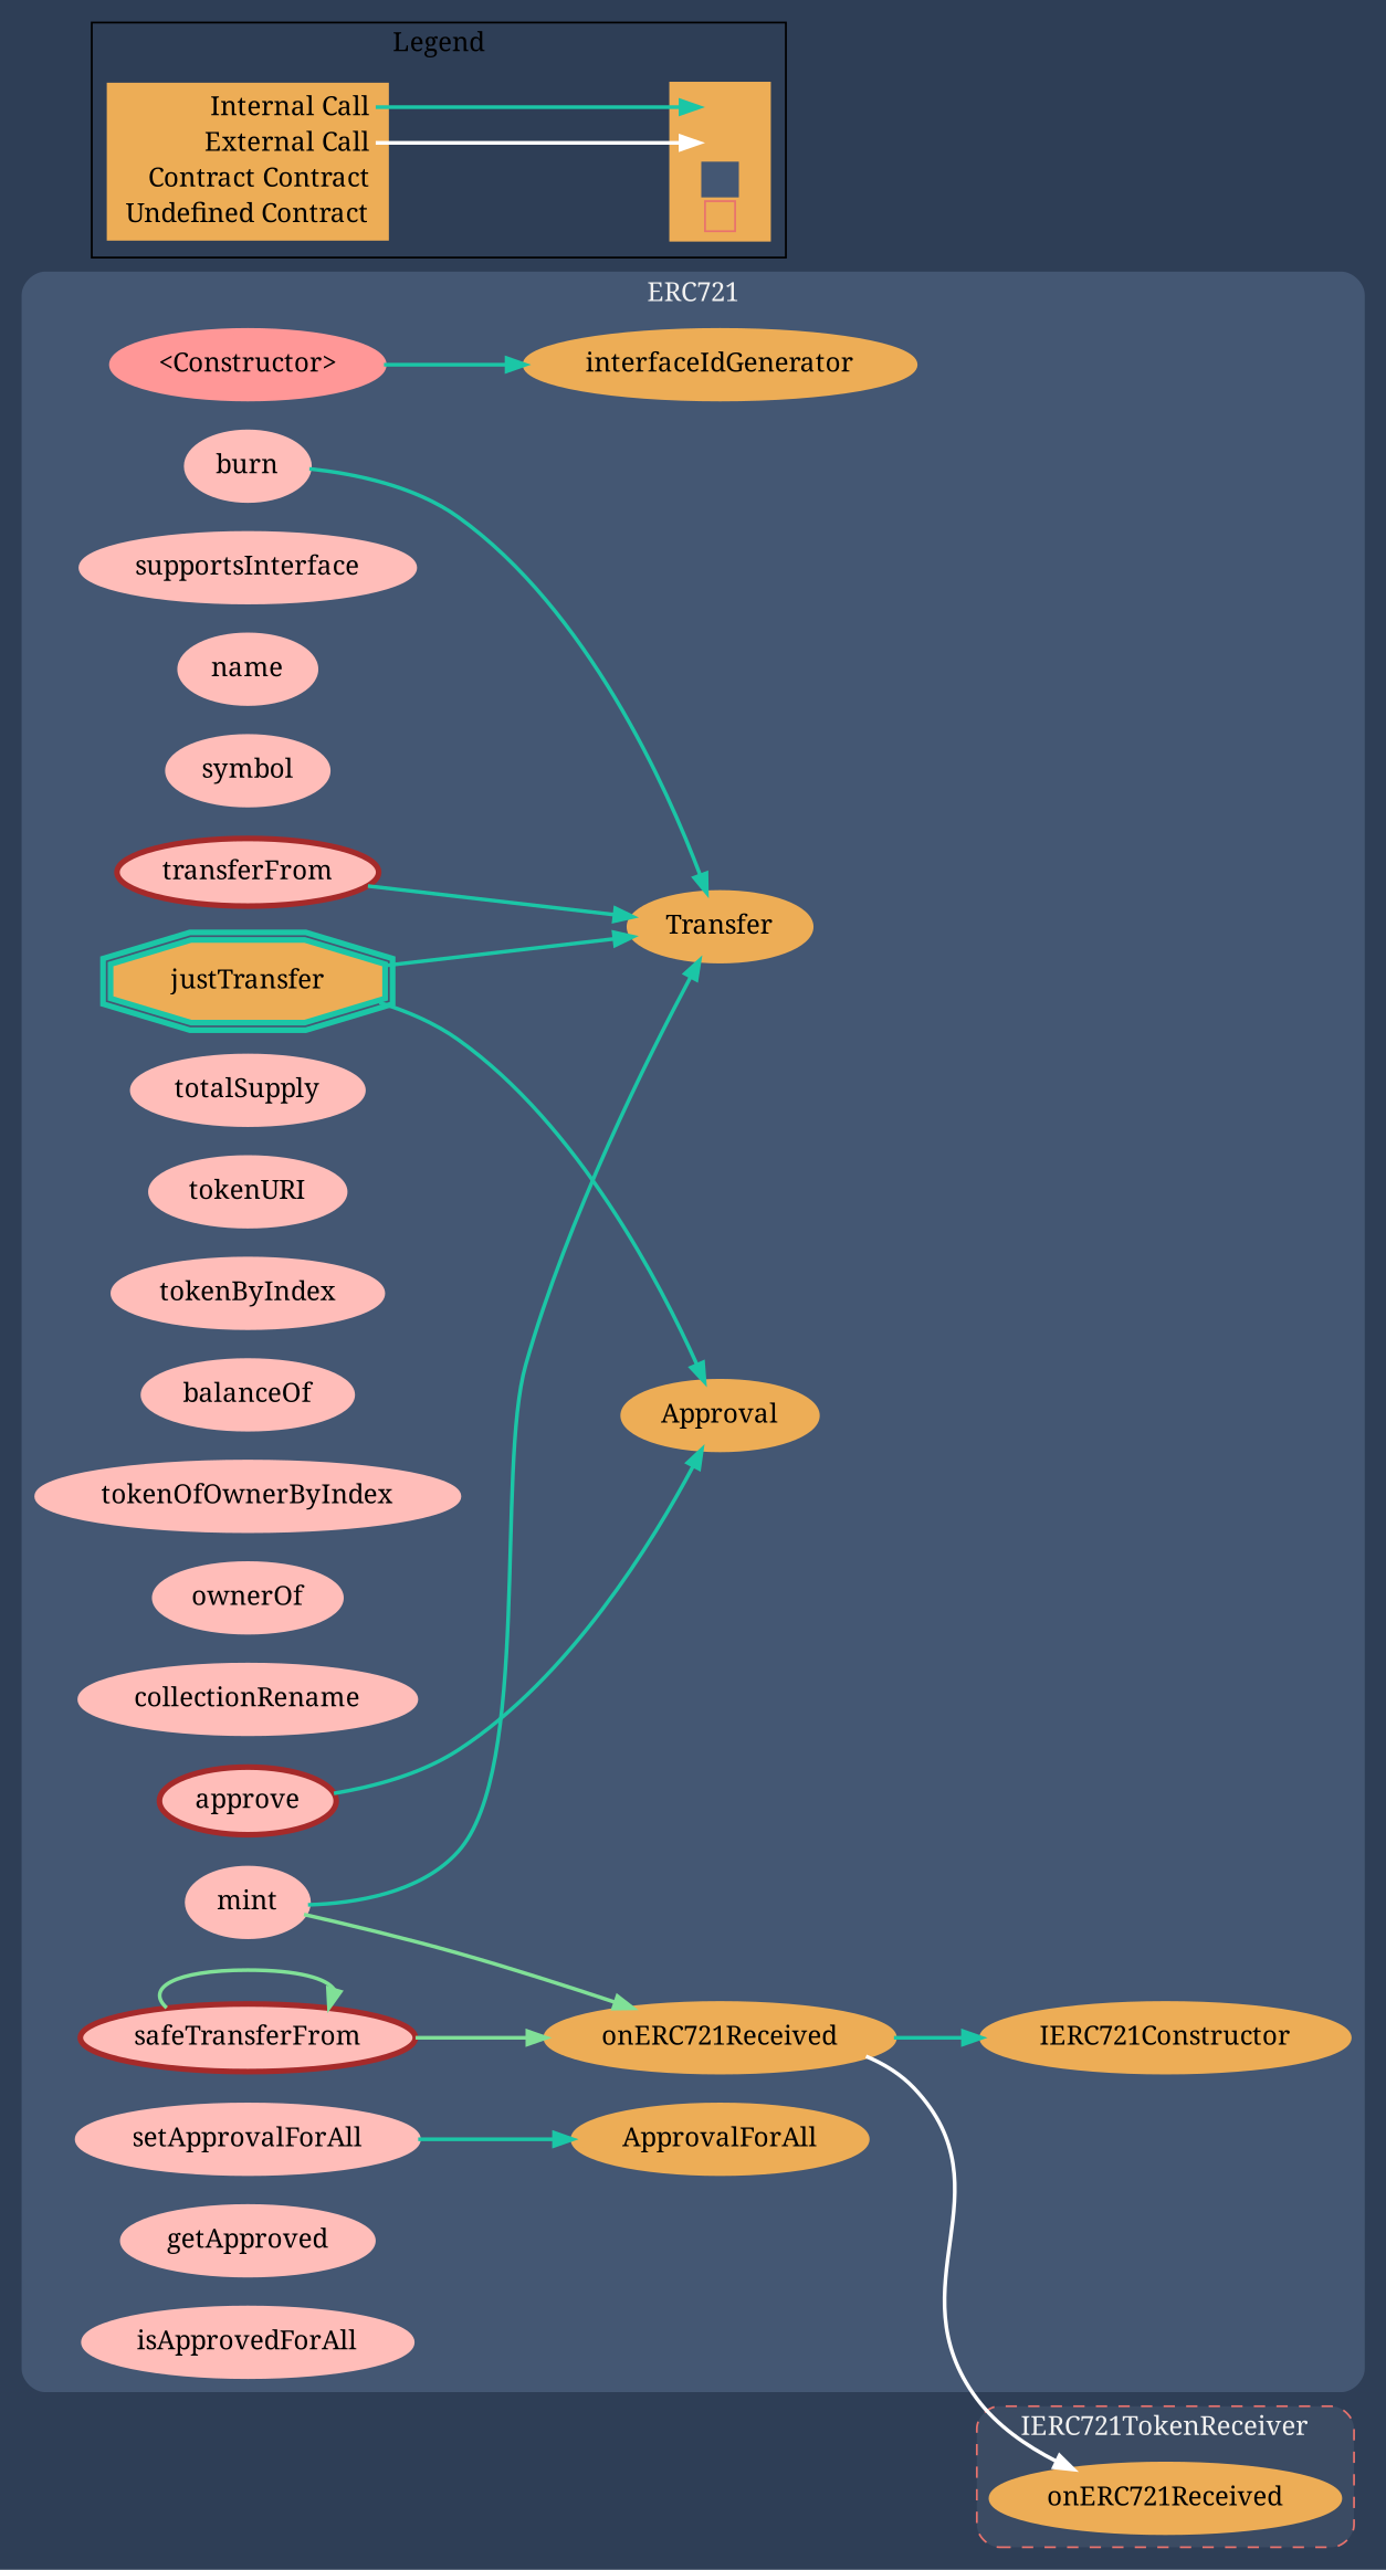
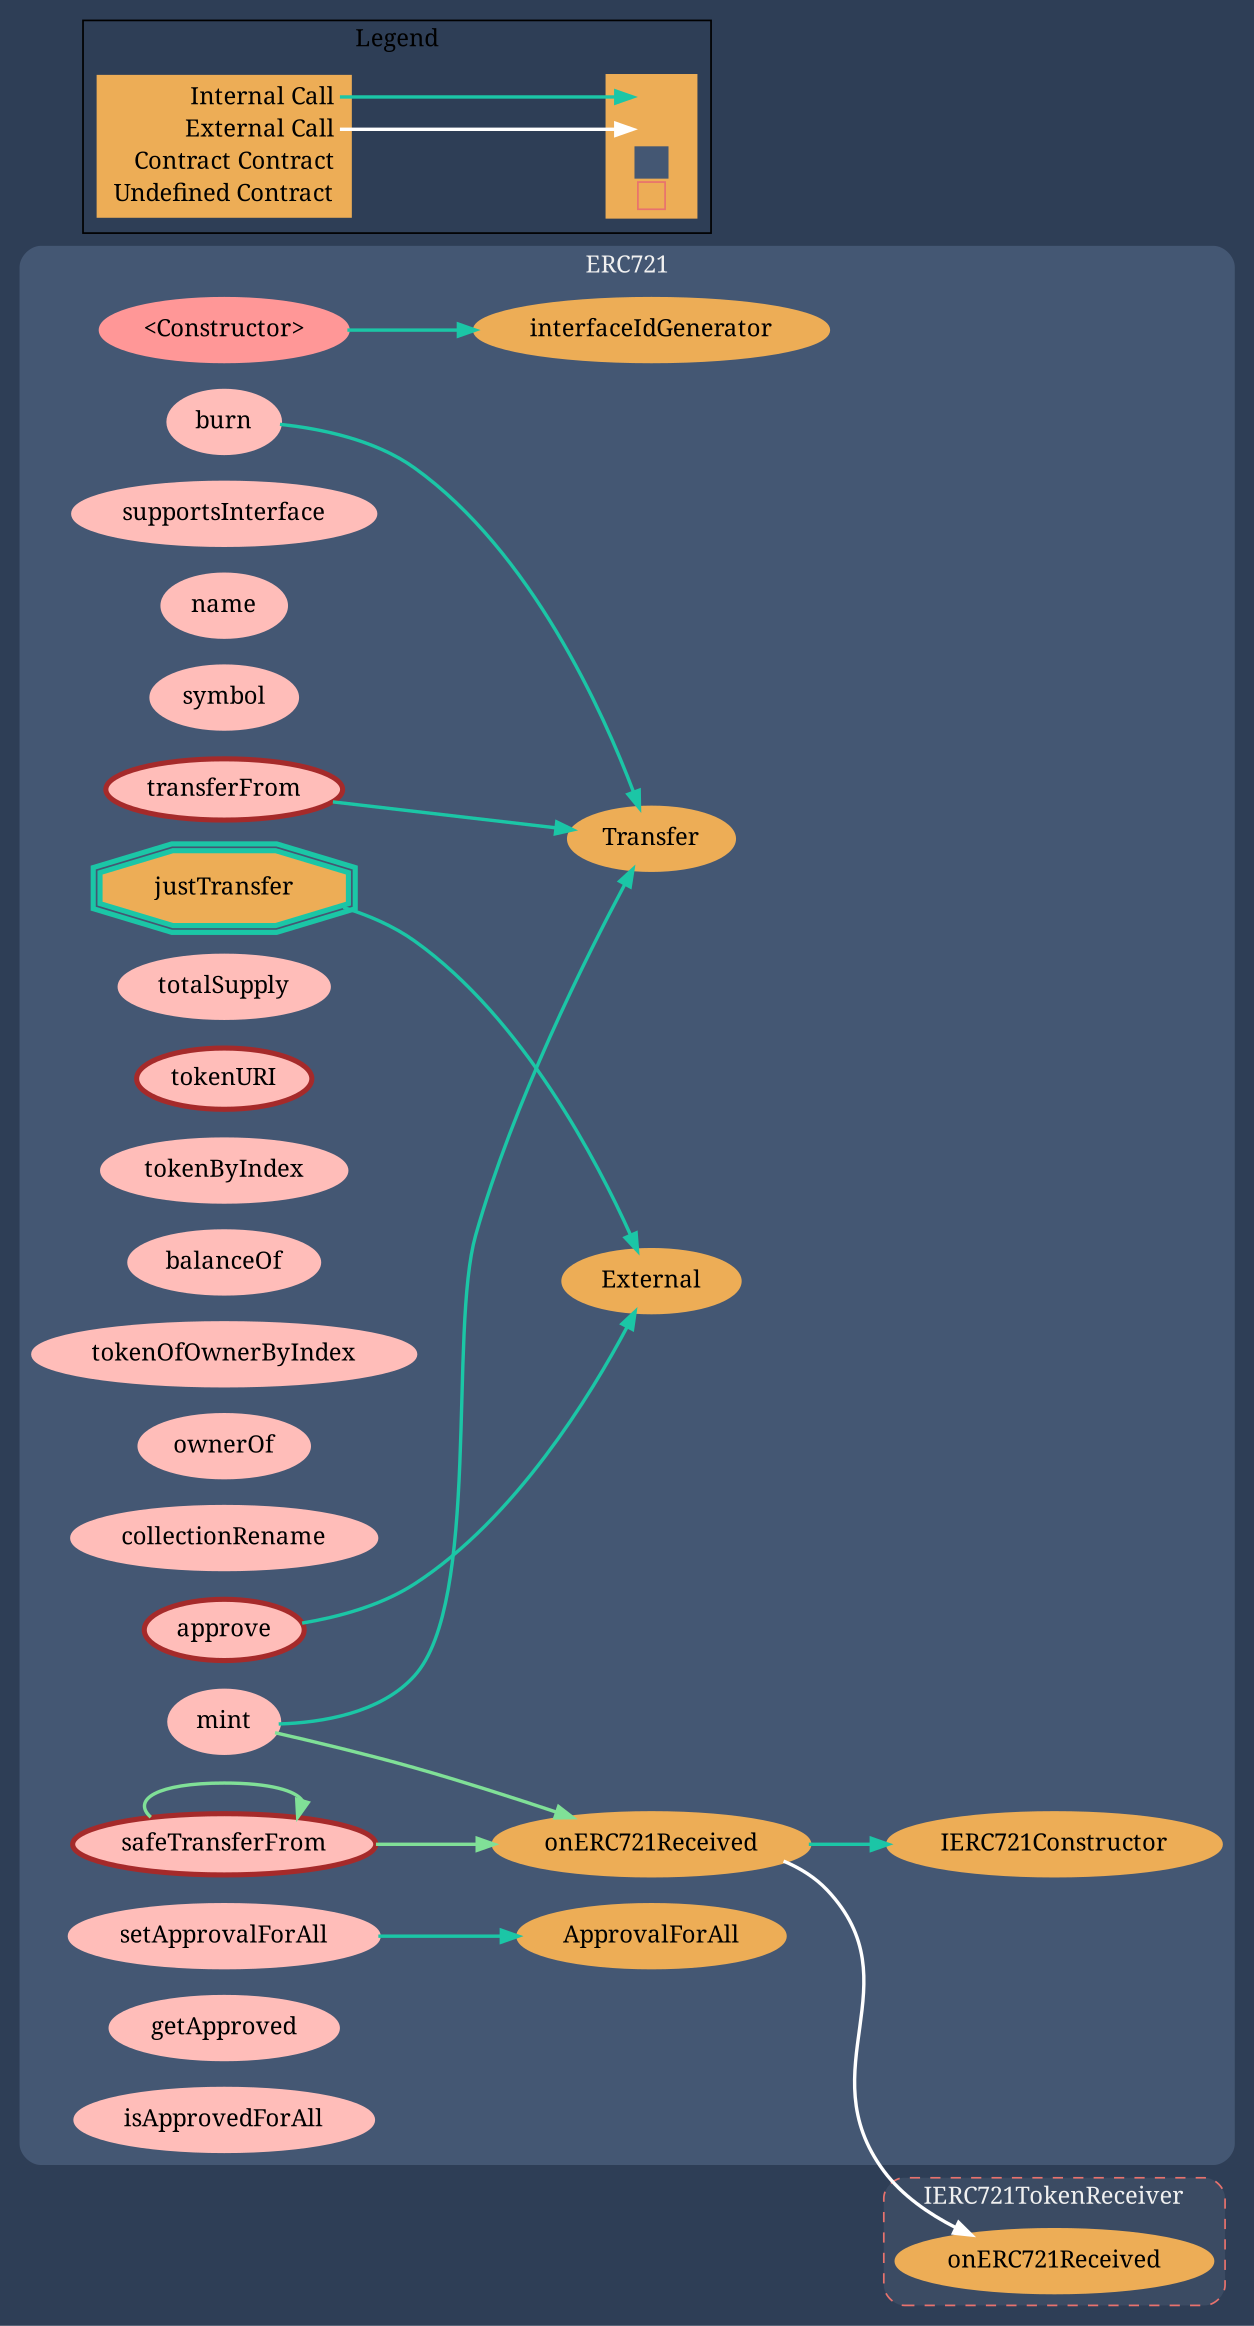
  digraph {
    bgcolor="#2e3e56"
    compound=true
    fontname="Noto Serif"
    rankdir=LR
    node [color="#ffbdb9" fillcolor="#ffbdb9" fontname="Noto Serif" penwidth=3 style=filled]
    edge [color="#1bc6a6" fontname="Noto Serif" penwidth=2]
    n1 [color="#1bc6a6" fillcolor="#edad56" label=justTransfer shape=doubleoctagon]
    n2 [color="#FF9797" fillcolor="#FF9797" label="<Constructor>"]
    n3 [label=supportsInterface]
    n4 [label=name]
    n5 [label=symbol]
    n6 [label=mint]
    n7 [label=burn]
    n8 [label=totalSupply]
-   n9 [label=tokenURI]
+   n9 [color=brown label=tokenURI]
    n10 [label=tokenByIndex]
    n11 [label=balanceOf]
    n12 [label=tokenOfOwnerByIndex]
    n13 [label=ownerOf]
    n14 [label=collectionRename]
    n15 [color=brown label=safeTransferFrom]
    n16 [color=brown label=transferFrom]
    n17 [color=brown label=approve]
    n18 [label=setApprovalForAll]
    n19 [label=getApproved]
    n20 [label=isApprovedForAll]
    n21 [color="#edad56" fillcolor="#edad56" label=interfaceIdGenerator]
    n22 [color="#edad56" fillcolor="#edad56" label=onERC721Received]
    n23 [color="#edad56" fillcolor="#edad56" label=Transfer]
-   n24 [color="#edad56" fillcolor="#edad56" label=Approval]
+   n24 [color="#edad56" fillcolor="#edad56" label=External]
    n25 [color="#edad56" fillcolor="#edad56" label=ApprovalForAll]
    n26 [color="#edad56" fillcolor="#edad56" label=IERC721Constructor]
    n27 [color="#edad56" fillcolor="#edad56" label=onERC721Received]
    n28 [color="#edad56" fillcolor="#edad56" label=<<table border="0" cellpadding="2" cellspacing="0" cellborder="0">   <tr><td align="right" port="i1">Internal Call</td></tr>   <tr><td align="right" port="i2">External Call</td></tr>   <tr><td align="right" port="i3">Contract Contract</td></tr>   <tr><td align="right" port="i4">Undefined Contract</td></tr>   </table>> shape=plaintext]
    n29 [color="#edad56" fillcolor="#edad56" label=<<table border="0" cellpadding="2" cellspacing="0" cellborder="0">   <tr><td port="i1">&nbsp;&nbsp;&nbsp;</td></tr>   <tr><td port="i2">&nbsp;&nbsp;&nbsp;</td></tr>   <tr><td port="i3" bgcolor="#445773">&nbsp;&nbsp;&nbsp;</td></tr>   <tr><td port="i4">     <table border="1" cellborder="0" cellspacing="0" cellpadding="7" color="#e8726d">       <tr>        <td></td>       </tr>      </table>   </td></tr>   </table>> shape=plaintext]
    subgraph cluster_1 {
      bgcolor="#445773"
      color="#445773"
      fontcolor="#f0f0f0"
      label=ERC721
      style=rounded
      n1
      n2
      n3
      n4
      n5
      n6
      n7
      n8
      n9
      n10
      n11
      n12
      n13
      n14
      n15
      n16
      n17
      n18
      n19
      n20
      n21
      n22
      n23
      n24
      n25
      n26
    }
    subgraph cluster_2 {
      bgcolor="#3b4b63"
      color="#e8726d"
      fontcolor="#f0f0f0"
      label=IERC721TokenReceiver
      style="rounded,dashed"
      n27
    }
    subgraph cluster_3 {
      label=Legend
      n28
      n29
    }
-   n1 -> n23
    n1 -> n24
    n2 -> n21
    n6 -> n22 [color="#80e097"]
    n6 -> n23
    n7 -> n23
    n15 -> n15 [color="#80e097"]
    n15 -> n22 [color="#80e097"]
    n16 -> n23
    n17 -> n24
    n18 -> n25
    n22 -> n26
    n22 -> n27 [color=white]
    n28 -> n29 [headport="i1:w" tailport="i1:e"]
    n28 -> n29 [color=white headport="i2:w" tailport="i2:e"]
  }
